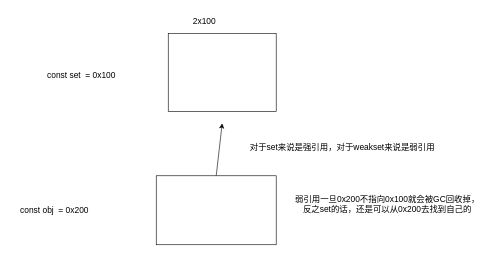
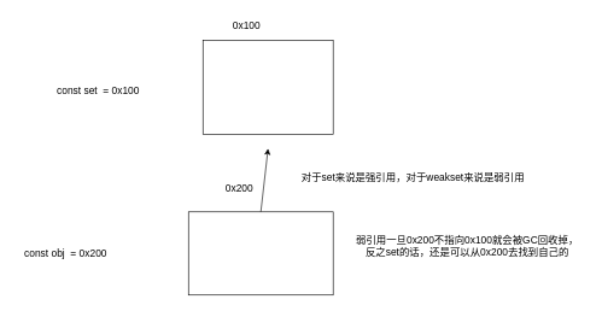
  <mxCell id="0" />
  <mxCell id="1" parent="0" />
  <mxCell id="2" value="&lt;font style=&quot;font-size: 14px;&quot;&gt;const set&amp;nbsp; = 0x100&lt;/font&gt;" style="text;html=1;align=center;verticalAlign=middle;resizable=0;points=[];autosize=1;strokeColor=none;fillColor=none;" vertex="1" parent="1"><mxGeometry x="65" y="110" width="140" height="30" as="geometry" /></mxCell>
  <mxCell id="3" value="" style="whiteSpace=wrap;html=1;fontSize=14;" vertex="1" parent="1"><mxGeometry x="280" y="55" width="180" height="130" as="geometry" /></mxCell>
- <mxCell id="4" value="2x100" style="text;html=1;align=center;verticalAlign=middle;resizable=0;points=[];autosize=1;strokeColor=none;fillColor=none;fontSize=14;" vertex="1" parent="1"><mxGeometry x="310" y="20" width="60" height="30" as="geometry" /></mxCell>
+ <mxCell id="4" value="0x100" style="text;html=1;align=center;verticalAlign=middle;resizable=0;points=[];autosize=1;strokeColor=none;fillColor=none;fontSize=14;" vertex="1" parent="1"><mxGeometry x="310" y="20" width="60" height="30" as="geometry" /></mxCell>
  <mxCell id="5" value="&lt;font style=&quot;font-size: 14px;&quot;&gt;const obj&amp;nbsp; = 0x200&lt;/font&gt;" style="text;html=1;align=center;verticalAlign=middle;resizable=0;points=[];autosize=1;strokeColor=none;fillColor=none;" vertex="1" parent="1"><mxGeometry x="20" y="335" width="140" height="30" as="geometry" /></mxCell>
  <mxCell id="6" style="edgeStyle=none;html=1;exitX=0.5;exitY=0;exitDx=0;exitDy=0;fontSize=14;" edge="1" parent="1" source="7"><mxGeometry relative="1" as="geometry"><mxPoint x="370" y="205" as="targetPoint" /></mxGeometry></mxCell>
  <mxCell id="7" value="" style="whiteSpace=wrap;html=1;fontSize=14;" vertex="1" parent="1"><mxGeometry x="260" y="292.5" width="200" height="115" as="geometry" /></mxCell>
+ <mxCell id="8" value="0x200" style="text;html=1;align=center;verticalAlign=middle;resizable=0;points=[];autosize=1;strokeColor=none;fillColor=none;fontSize=14;" vertex="1" parent="1"><mxGeometry x="300" y="245" width="60" height="30" as="geometry" /></mxCell>
  <mxCell id="9" value="对于set来说是强引用，对于weakset来说是弱引用" style="text;html=1;align=center;verticalAlign=middle;resizable=0;points=[];autosize=1;strokeColor=none;fillColor=none;fontSize=14;" vertex="1" parent="1"><mxGeometry x="405" y="230" width="330" height="30" as="geometry" /></mxCell>
  <mxCell id="10" value="弱引用一旦0x200不指向0x100就会被GC回收掉，&lt;br&gt;反之set的话，还是可以从0x200去找到自己的" style="text;html=1;align=center;verticalAlign=middle;resizable=0;points=[];autosize=1;strokeColor=none;fillColor=none;fontSize=14;" vertex="1" parent="1"><mxGeometry x="480" y="315" width="330" height="50" as="geometry" /></mxCell>
